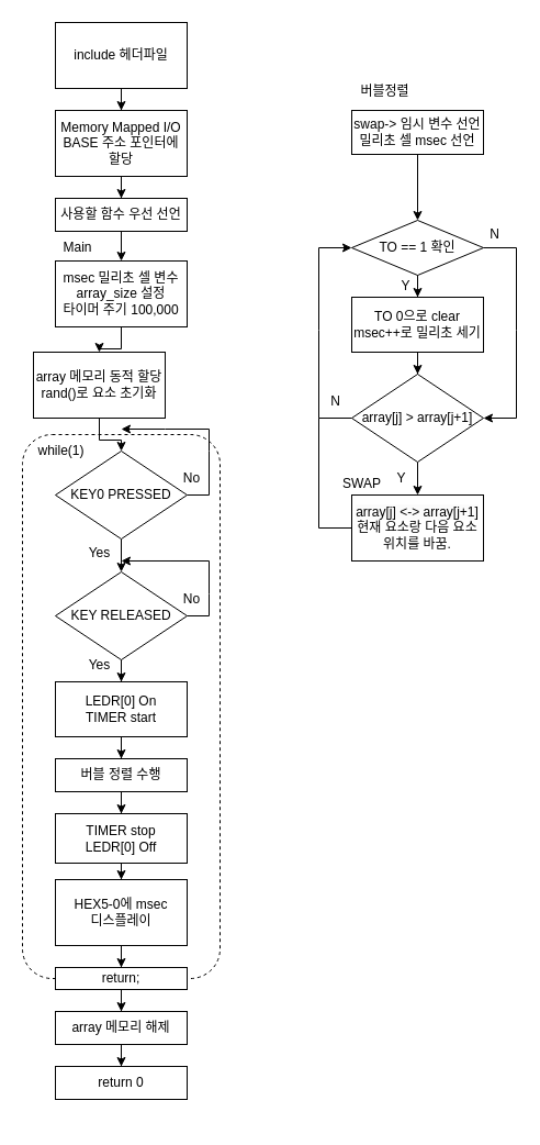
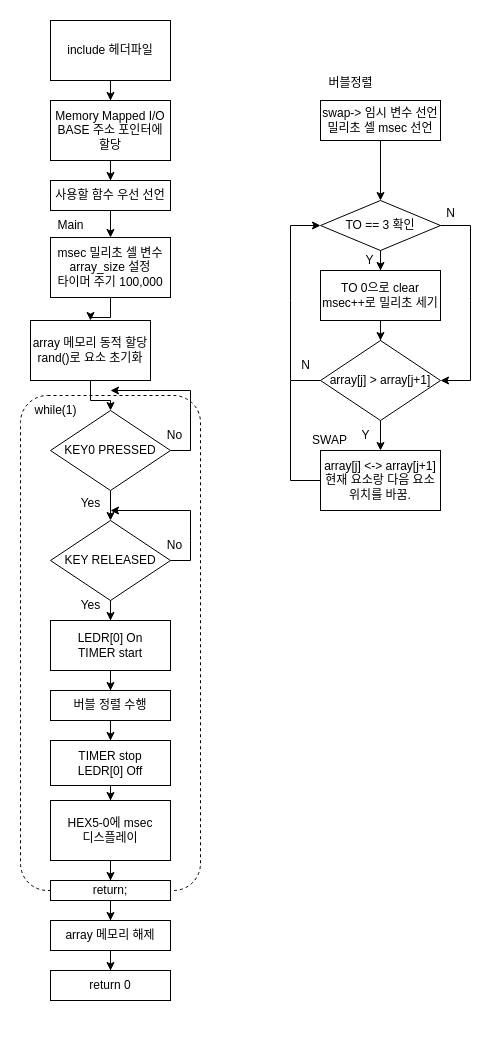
  <mxCell id="0" />
  <mxCell id="1" parent="0" />
  <mxCell id="2" value="" style="edgeStyle=orthogonalEdgeStyle;rounded=0;orthogonalLoop=1;jettySize=auto;html=1;" edge="1" parent="1" source="3" target="5"><mxGeometry relative="1" as="geometry" /></mxCell>
  <mxCell id="3" value="include 헤더파일" style="rounded=0;whiteSpace=wrap;html=1;" vertex="1" parent="1"><mxGeometry x="50" y="20" width="120" height="60" as="geometry" /></mxCell>
  <mxCell id="4" value="" style="edgeStyle=orthogonalEdgeStyle;rounded=0;orthogonalLoop=1;jettySize=auto;html=1;" edge="1" parent="1" source="5" target="7"><mxGeometry relative="1" as="geometry" /></mxCell>
  <mxCell id="5" value="Memory Mapped I/O&lt;br&gt;BASE 주소 포인터에&lt;br&gt;할당" style="rounded=0;whiteSpace=wrap;html=1;" vertex="1" parent="1"><mxGeometry x="50" y="100" width="120" height="60" as="geometry" /></mxCell>
  <mxCell id="6" value="" style="edgeStyle=orthogonalEdgeStyle;rounded=0;orthogonalLoop=1;jettySize=auto;html=1;" edge="1" parent="1" source="7" target="9"><mxGeometry relative="1" as="geometry" /></mxCell>
  <mxCell id="7" value="사용할 함수 우선 선언" style="whiteSpace=wrap;html=1;rounded=0;" vertex="1" parent="1"><mxGeometry x="50" y="180" width="120" height="30" as="geometry" /></mxCell>
  <mxCell id="8" value="" style="group" vertex="1" connectable="0" parent="1"><mxGeometry x="45" y="210" width="125" height="87" as="geometry" /></mxCell>
  <mxCell id="9" value="msec 밀리초 셀 변수&lt;br&gt;array_size 설정&lt;br&gt;타이머 주기 100,000" style="whiteSpace=wrap;html=1;rounded=0;" vertex="1" parent="8"><mxGeometry x="5" y="27" width="120" height="60" as="geometry" /></mxCell>
  <mxCell id="10" value="Main" style="text;html=1;align=center;verticalAlign=middle;resizable=0;points=[];autosize=1;strokeColor=none;fillColor=none;" vertex="1" parent="8"><mxGeometry width="50" height="30" as="geometry" /></mxCell>
  <mxCell id="11" value="" style="edgeStyle=orthogonalEdgeStyle;rounded=0;orthogonalLoop=1;jettySize=auto;html=1;" edge="1" parent="1" source="12" target="22"><mxGeometry relative="1" as="geometry" /></mxCell>
  <mxCell id="12" value="array 메모리 동적 할당&lt;br&gt;rand()로 요소 초기화" style="whiteSpace=wrap;html=1;rounded=0;" vertex="1" parent="1"><mxGeometry x="30" y="320" width="120" height="60" as="geometry" /></mxCell>
  <mxCell id="13" value="" style="edgeStyle=orthogonalEdgeStyle;rounded=0;orthogonalLoop=1;jettySize=auto;html=1;" edge="1" parent="1" source="9" target="12"><mxGeometry relative="1" as="geometry" /></mxCell>
  <mxCell id="14" value="" style="edgeStyle=orthogonalEdgeStyle;rounded=0;orthogonalLoop=1;jettySize=auto;html=1;" edge="1" parent="1" source="23" target="17"><mxGeometry relative="1" as="geometry" /></mxCell>
  <mxCell id="15" value="Yes" style="text;html=1;align=center;verticalAlign=middle;resizable=0;points=[];autosize=1;strokeColor=none;fillColor=none;" vertex="1" parent="1"><mxGeometry x="70" y="590" width="40" height="30" as="geometry" /></mxCell>
  <mxCell id="16" value="" style="edgeStyle=orthogonalEdgeStyle;rounded=0;orthogonalLoop=1;jettySize=auto;html=1;" edge="1" parent="1" source="17" target="19"><mxGeometry relative="1" as="geometry" /></mxCell>
  <mxCell id="17" value="LEDR[0] On&lt;div&gt;TIMER start&lt;/div&gt;" style="rounded=0;whiteSpace=wrap;html=1;" vertex="1" parent="1"><mxGeometry x="50" y="620" width="120" height="50" as="geometry" /></mxCell>
  <mxCell id="18" value="" style="edgeStyle=orthogonalEdgeStyle;rounded=0;orthogonalLoop=1;jettySize=auto;html=1;" edge="1" parent="1" source="19" target="32"><mxGeometry relative="1" as="geometry" /></mxCell>
  <mxCell id="19" value="버블 정렬 수행" style="whiteSpace=wrap;html=1;rounded=0;" vertex="1" parent="1"><mxGeometry x="50" y="690" width="120" height="30" as="geometry" /></mxCell>
  <mxCell id="20" value="" style="group" vertex="1" connectable="0" parent="1"><mxGeometry x="50" y="390" width="192" height="630" as="geometry" /></mxCell>
  <mxCell id="21" value="" style="edgeStyle=orthogonalEdgeStyle;rounded=0;orthogonalLoop=1;jettySize=auto;html=1;" edge="1" parent="20" source="22" target="23"><mxGeometry relative="1" as="geometry" /></mxCell>
  <mxCell id="22" value="KEY0 PRESSED" style="rhombus;whiteSpace=wrap;html=1;rounded=0;" vertex="1" parent="20"><mxGeometry y="20" width="120" height="80" as="geometry" /></mxCell>
  <mxCell id="23" value="KEY RELEASED" style="rhombus;whiteSpace=wrap;html=1;rounded=0;" vertex="1" parent="20"><mxGeometry y="130" width="120" height="80" as="geometry" /></mxCell>
  <mxCell id="24" value="Yes" style="text;html=1;align=center;verticalAlign=middle;resizable=0;points=[];autosize=1;strokeColor=none;fillColor=none;" vertex="1" parent="20"><mxGeometry x="20" y="98" width="40" height="30" as="geometry" /></mxCell>
  <mxCell id="25" value="" style="endArrow=classic;html=1;rounded=0;exitX=1;exitY=0.5;exitDx=0;exitDy=0;" edge="1" parent="20" source="22"><mxGeometry width="50" height="50" relative="1" as="geometry"><mxPoint x="190" y="120" as="sourcePoint" /><mxPoint x="60" as="targetPoint" /><Array as="points"><mxPoint x="140" y="60" /><mxPoint x="140" y="20" /><mxPoint x="140" /><mxPoint x="100" /></Array></mxGeometry></mxCell>
  <mxCell id="26" value="No" style="text;html=1;align=center;verticalAlign=middle;resizable=0;points=[];autosize=1;strokeColor=none;fillColor=none;" vertex="1" parent="20"><mxGeometry x="104" y="30" width="40" height="30" as="geometry" /></mxCell>
  <mxCell id="27" value="" style="endArrow=classic;html=1;rounded=0;entryX=1;entryY=0.733;entryDx=0;entryDy=0;entryPerimeter=0;" edge="1" parent="20" source="23" target="24"><mxGeometry width="50" height="50" relative="1" as="geometry"><mxPoint x="150" y="170" as="sourcePoint" /><mxPoint x="60" y="90" as="targetPoint" /><Array as="points"><mxPoint x="140" y="170" /><mxPoint x="140" y="150" /><mxPoint x="140" y="120" /></Array></mxGeometry></mxCell>
  <mxCell id="28" value="No" style="text;html=1;align=center;verticalAlign=middle;resizable=0;points=[];autosize=1;strokeColor=none;fillColor=none;" vertex="1" parent="20"><mxGeometry x="104" y="140" width="40" height="30" as="geometry" /></mxCell>
  <mxCell id="29" value="" style="rounded=1;whiteSpace=wrap;html=1;fillColor=none;dashed=1;" vertex="1" parent="20"><mxGeometry x="-30" y="5" width="180" height="495" as="geometry" /></mxCell>
  <mxCell id="30" value="while(1)" style="text;html=1;align=center;verticalAlign=middle;resizable=0;points=[];autosize=1;strokeColor=none;fillColor=none;" vertex="1" parent="20"><mxGeometry x="-30" y="5" width="70" height="30" as="geometry" /></mxCell>
  <mxCell id="31" value="" style="edgeStyle=orthogonalEdgeStyle;rounded=0;orthogonalLoop=1;jettySize=auto;html=1;" edge="1" parent="1" source="32" target="34"><mxGeometry relative="1" as="geometry" /></mxCell>
  <mxCell id="32" value="TIMER stop&lt;div&gt;LEDR[0] Off&lt;/div&gt;" style="whiteSpace=wrap;html=1;rounded=0;" vertex="1" parent="1"><mxGeometry x="50" y="740" width="120" height="45" as="geometry" /></mxCell>
  <mxCell id="33" value="" style="edgeStyle=orthogonalEdgeStyle;rounded=0;orthogonalLoop=1;jettySize=auto;html=1;" edge="1" parent="1" source="34" target="36"><mxGeometry relative="1" as="geometry" /></mxCell>
  <mxCell id="34" value="HEX5-0에 msec&lt;br&gt;디스플레이" style="whiteSpace=wrap;html=1;rounded=0;" vertex="1" parent="1"><mxGeometry x="50" y="800" width="120" height="60" as="geometry" /></mxCell>
  <mxCell id="35" value="" style="edgeStyle=orthogonalEdgeStyle;rounded=0;orthogonalLoop=1;jettySize=auto;html=1;" edge="1" parent="1" source="36" target="38"><mxGeometry relative="1" as="geometry" /></mxCell>
  <mxCell id="36" value="return;" style="whiteSpace=wrap;html=1;rounded=0;" vertex="1" parent="1"><mxGeometry x="50" y="880" width="120" height="20" as="geometry" /></mxCell>
  <mxCell id="37" value="" style="edgeStyle=orthogonalEdgeStyle;rounded=0;orthogonalLoop=1;jettySize=auto;html=1;" edge="1" parent="1" source="38" target="39"><mxGeometry relative="1" as="geometry" /></mxCell>
  <mxCell id="38" value="array 메모리 해제" style="whiteSpace=wrap;html=1;rounded=0;" vertex="1" parent="1"><mxGeometry x="50" y="920" width="120" height="30" as="geometry" /></mxCell>
  <mxCell id="39" value="return 0" style="whiteSpace=wrap;html=1;rounded=0;" vertex="1" parent="1"><mxGeometry x="50" y="970" width="120" height="30" as="geometry" /></mxCell>
  <mxCell id="40" value="" style="edgeStyle=orthogonalEdgeStyle;rounded=0;orthogonalLoop=1;jettySize=auto;html=1;" edge="1" parent="1" source="41" target="44"><mxGeometry relative="1" as="geometry" /></mxCell>
  <mxCell id="41" value="swap-&amp;gt; 임시 변수 선언&lt;div&gt;밀리초 셀 msec 선언&lt;/div&gt;" style="rounded=0;whiteSpace=wrap;html=1;" vertex="1" parent="1"><mxGeometry x="320" y="100" width="120" height="40" as="geometry" /></mxCell>
  <mxCell id="42" value="버블정렬" style="text;html=1;align=center;verticalAlign=middle;resizable=0;points=[];autosize=1;strokeColor=none;fillColor=none;" vertex="1" parent="1"><mxGeometry x="320" y="68" width="60" height="30" as="geometry" /></mxCell>
  <mxCell id="43" value="" style="edgeStyle=orthogonalEdgeStyle;rounded=0;orthogonalLoop=1;jettySize=auto;html=1;" edge="1" parent="1" source="44" target="46"><mxGeometry relative="1" as="geometry" /></mxCell>
- <mxCell id="44" value="TO == 1 확인" style="rhombus;whiteSpace=wrap;html=1;rounded=0;" vertex="1" parent="1"><mxGeometry x="320" y="200" width="120" height="50" as="geometry" /></mxCell>
+ <mxCell id="44" value="TO == 3 확인" style="rhombus;whiteSpace=wrap;html=1;rounded=0;" vertex="1" parent="1"><mxGeometry x="320" y="200" width="120" height="50" as="geometry" /></mxCell>
  <mxCell id="45" value="" style="edgeStyle=orthogonalEdgeStyle;rounded=0;orthogonalLoop=1;jettySize=auto;html=1;" edge="1" parent="1" source="46" target="49"><mxGeometry relative="1" as="geometry" /></mxCell>
  <mxCell id="46" value="TO 0으로 clear&lt;br&gt;msec++로 밀리초 세기" style="whiteSpace=wrap;html=1;rounded=0;" vertex="1" parent="1"><mxGeometry x="320" y="270" width="120" height="50" as="geometry" /></mxCell>
  <mxCell id="47" value="Y" style="text;html=1;align=center;verticalAlign=middle;resizable=0;points=[];autosize=1;strokeColor=none;fillColor=none;" vertex="1" parent="1"><mxGeometry x="354" y="245" width="30" height="30" as="geometry" /></mxCell>
  <mxCell id="48" value="" style="edgeStyle=orthogonalEdgeStyle;rounded=0;orthogonalLoop=1;jettySize=auto;html=1;" edge="1" parent="1" source="49" target="50"><mxGeometry relative="1" as="geometry" /></mxCell>
  <mxCell id="49" value="array[j] &amp;gt; array[j+1]" style="rhombus;whiteSpace=wrap;html=1;rounded=0;" vertex="1" parent="1"><mxGeometry x="320" y="340" width="120" height="80" as="geometry" /></mxCell>
  <mxCell id="50" value="&lt;br&gt;&lt;span style=&quot;color: rgb(0, 0, 0); font-family: Helvetica; font-size: 12px; font-style: normal; font-variant-ligatures: normal; font-variant-caps: normal; font-weight: 400; letter-spacing: normal; orphans: 2; text-align: center; text-indent: 0px; text-transform: none; widows: 2; word-spacing: 0px; -webkit-text-stroke-width: 0px; white-space: normal; background-color: rgb(251, 251, 251); text-decoration-thickness: initial; text-decoration-style: initial; text-decoration-color: initial; display: inline !important; float: none;&quot;&gt;array[j] &amp;lt;-&amp;gt; array[j+1]&lt;/span&gt;&lt;div&gt;현재 요소랑 다음 요소&lt;br&gt;위치를 바꿈.&lt;br&gt;&lt;br&gt;&lt;/div&gt;" style="whiteSpace=wrap;html=1;rounded=0;" vertex="1" parent="1"><mxGeometry x="320" y="450" width="120" height="60" as="geometry" /></mxCell>
  <mxCell id="51" value="Y" style="text;html=1;align=center;verticalAlign=middle;resizable=0;points=[];autosize=1;strokeColor=none;fillColor=none;" vertex="1" parent="1"><mxGeometry x="350" y="420" width="30" height="30" as="geometry" /></mxCell>
  <mxCell id="52" value="SWAP" style="text;html=1;align=center;verticalAlign=middle;resizable=0;points=[];autosize=1;strokeColor=none;fillColor=none;" vertex="1" parent="1"><mxGeometry x="299" y="425" width="60" height="30" as="geometry" /></mxCell>
  <mxCell id="53" value="" style="endArrow=classic;html=1;rounded=0;exitX=1;exitY=0.5;exitDx=0;exitDy=0;entryX=1;entryY=0.5;entryDx=0;entryDy=0;" edge="1" parent="1" source="44" target="49"><mxGeometry width="50" height="50" relative="1" as="geometry"><mxPoint x="440" y="220" as="sourcePoint" /><mxPoint x="490" y="170" as="targetPoint" /><Array as="points"><mxPoint x="470" y="225" /><mxPoint x="470" y="300" /><mxPoint x="470" y="380" /></Array></mxGeometry></mxCell>
  <mxCell id="54" value="N" style="text;html=1;align=center;verticalAlign=middle;resizable=0;points=[];autosize=1;strokeColor=none;fillColor=none;" vertex="1" parent="1"><mxGeometry x="435" y="198" width="30" height="30" as="geometry" /></mxCell>
  <mxCell id="55" value="" style="endArrow=classic;html=1;rounded=0;entryX=0;entryY=0.5;entryDx=0;entryDy=0;exitX=0;exitY=0.5;exitDx=0;exitDy=0;" edge="1" parent="1" source="49" target="44"><mxGeometry width="50" height="50" relative="1" as="geometry"><mxPoint x="242" y="320" as="sourcePoint" /><mxPoint x="292" y="270" as="targetPoint" /><Array as="points"><mxPoint x="290" y="380" /><mxPoint x="290" y="300" /><mxPoint x="290" y="225" /></Array></mxGeometry></mxCell>
  <mxCell id="56" value="N" style="text;html=1;align=center;verticalAlign=middle;resizable=0;points=[];autosize=1;strokeColor=none;fillColor=none;" vertex="1" parent="1"><mxGeometry x="290" y="350" width="30" height="30" as="geometry" /></mxCell>
  <mxCell id="57" value="" style="endArrow=none;html=1;rounded=0;exitX=0;exitY=0.5;exitDx=0;exitDy=0;" edge="1" parent="1" source="50"><mxGeometry width="50" height="50" relative="1" as="geometry"><mxPoint x="240" y="470" as="sourcePoint" /><mxPoint x="290" y="380" as="targetPoint" /><Array as="points"><mxPoint x="290" y="480" /></Array></mxGeometry></mxCell>
